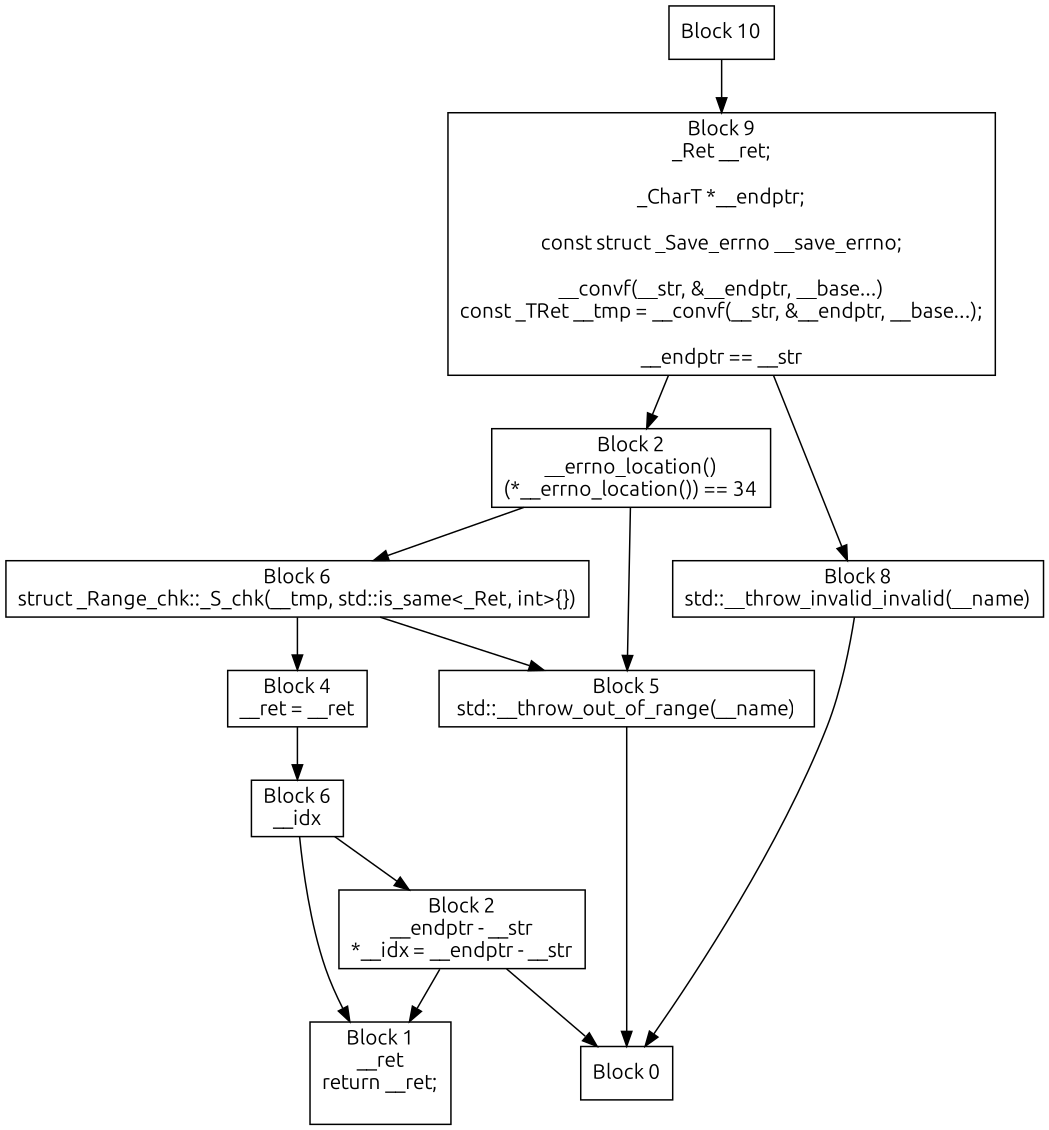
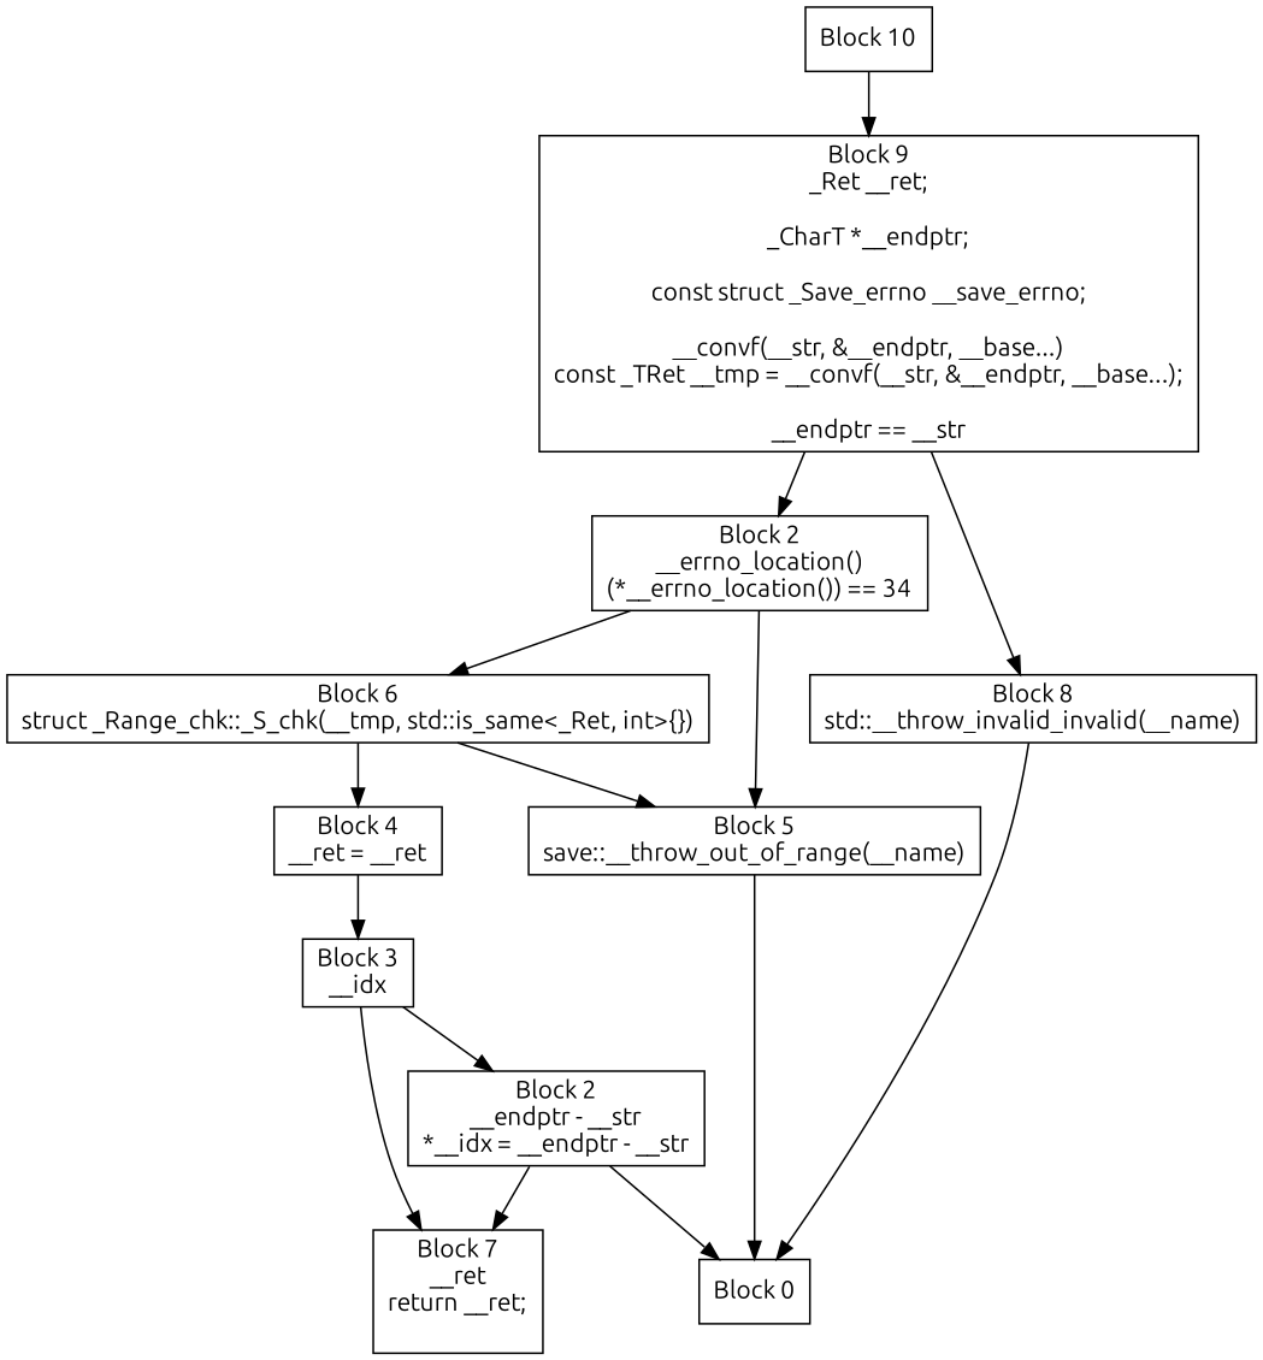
  digraph {
    fontname=Ubuntu
    node [fontname=Ubuntu shape=box]
    edge [fontname=Ubuntu]
    n1 [label="Block 0\n"]
-   n2 [label="Block 1\n__ret\nreturn __ret;\n\n"]
+   n2 [label="Block 7\n__ret\nreturn __ret;\n\n"]
    n3 [label="Block 2\n__endptr - __str\n*__idx = __endptr - __str\n"]
-   n4 [label="Block 6\n__idx\n"]
+   n4 [label="Block 3\n__idx\n"]
    n5 [label="Block 4\n__ret = __ret\n"]
-   n6 [label="Block 5\nstd::__throw_out_of_range(__name)\n"]
+   n6 [label="Block 5\nsave::__throw_out_of_range(__name)\n"]
    n7 [label="Block 6\nstruct _Range_chk::_S_chk(__tmp, std::is_same<_Ret, int>{})\n"]
    n8 [label="Block 2\n__errno_location()\n(*__errno_location()) == 34\n"]
    n9 [label="Block 8\nstd::__throw_invalid_invalid(__name)\n"]
    n10 [label="Block 9\n_Ret __ret;\n\n_CharT *__endptr;\n\nconst struct _Save_errno __save_errno;\n\n__convf(__str, &__endptr, __base...)\nconst _TRet __tmp = __convf(__str, &__endptr, __base...);\n\n__endptr == __str\n"]
    n11 [label="Block 10\n"]
    n3 -> n1
    n3 -> n2
    n4 -> n2
    n4 -> n3
    n5 -> n4
    n6 -> n1
    n7 -> n5
    n7 -> n6
    n8 -> n6
    n8 -> n7
    n9 -> n1
    n10 -> n8
    n10 -> n9
    n11 -> n10
  }
